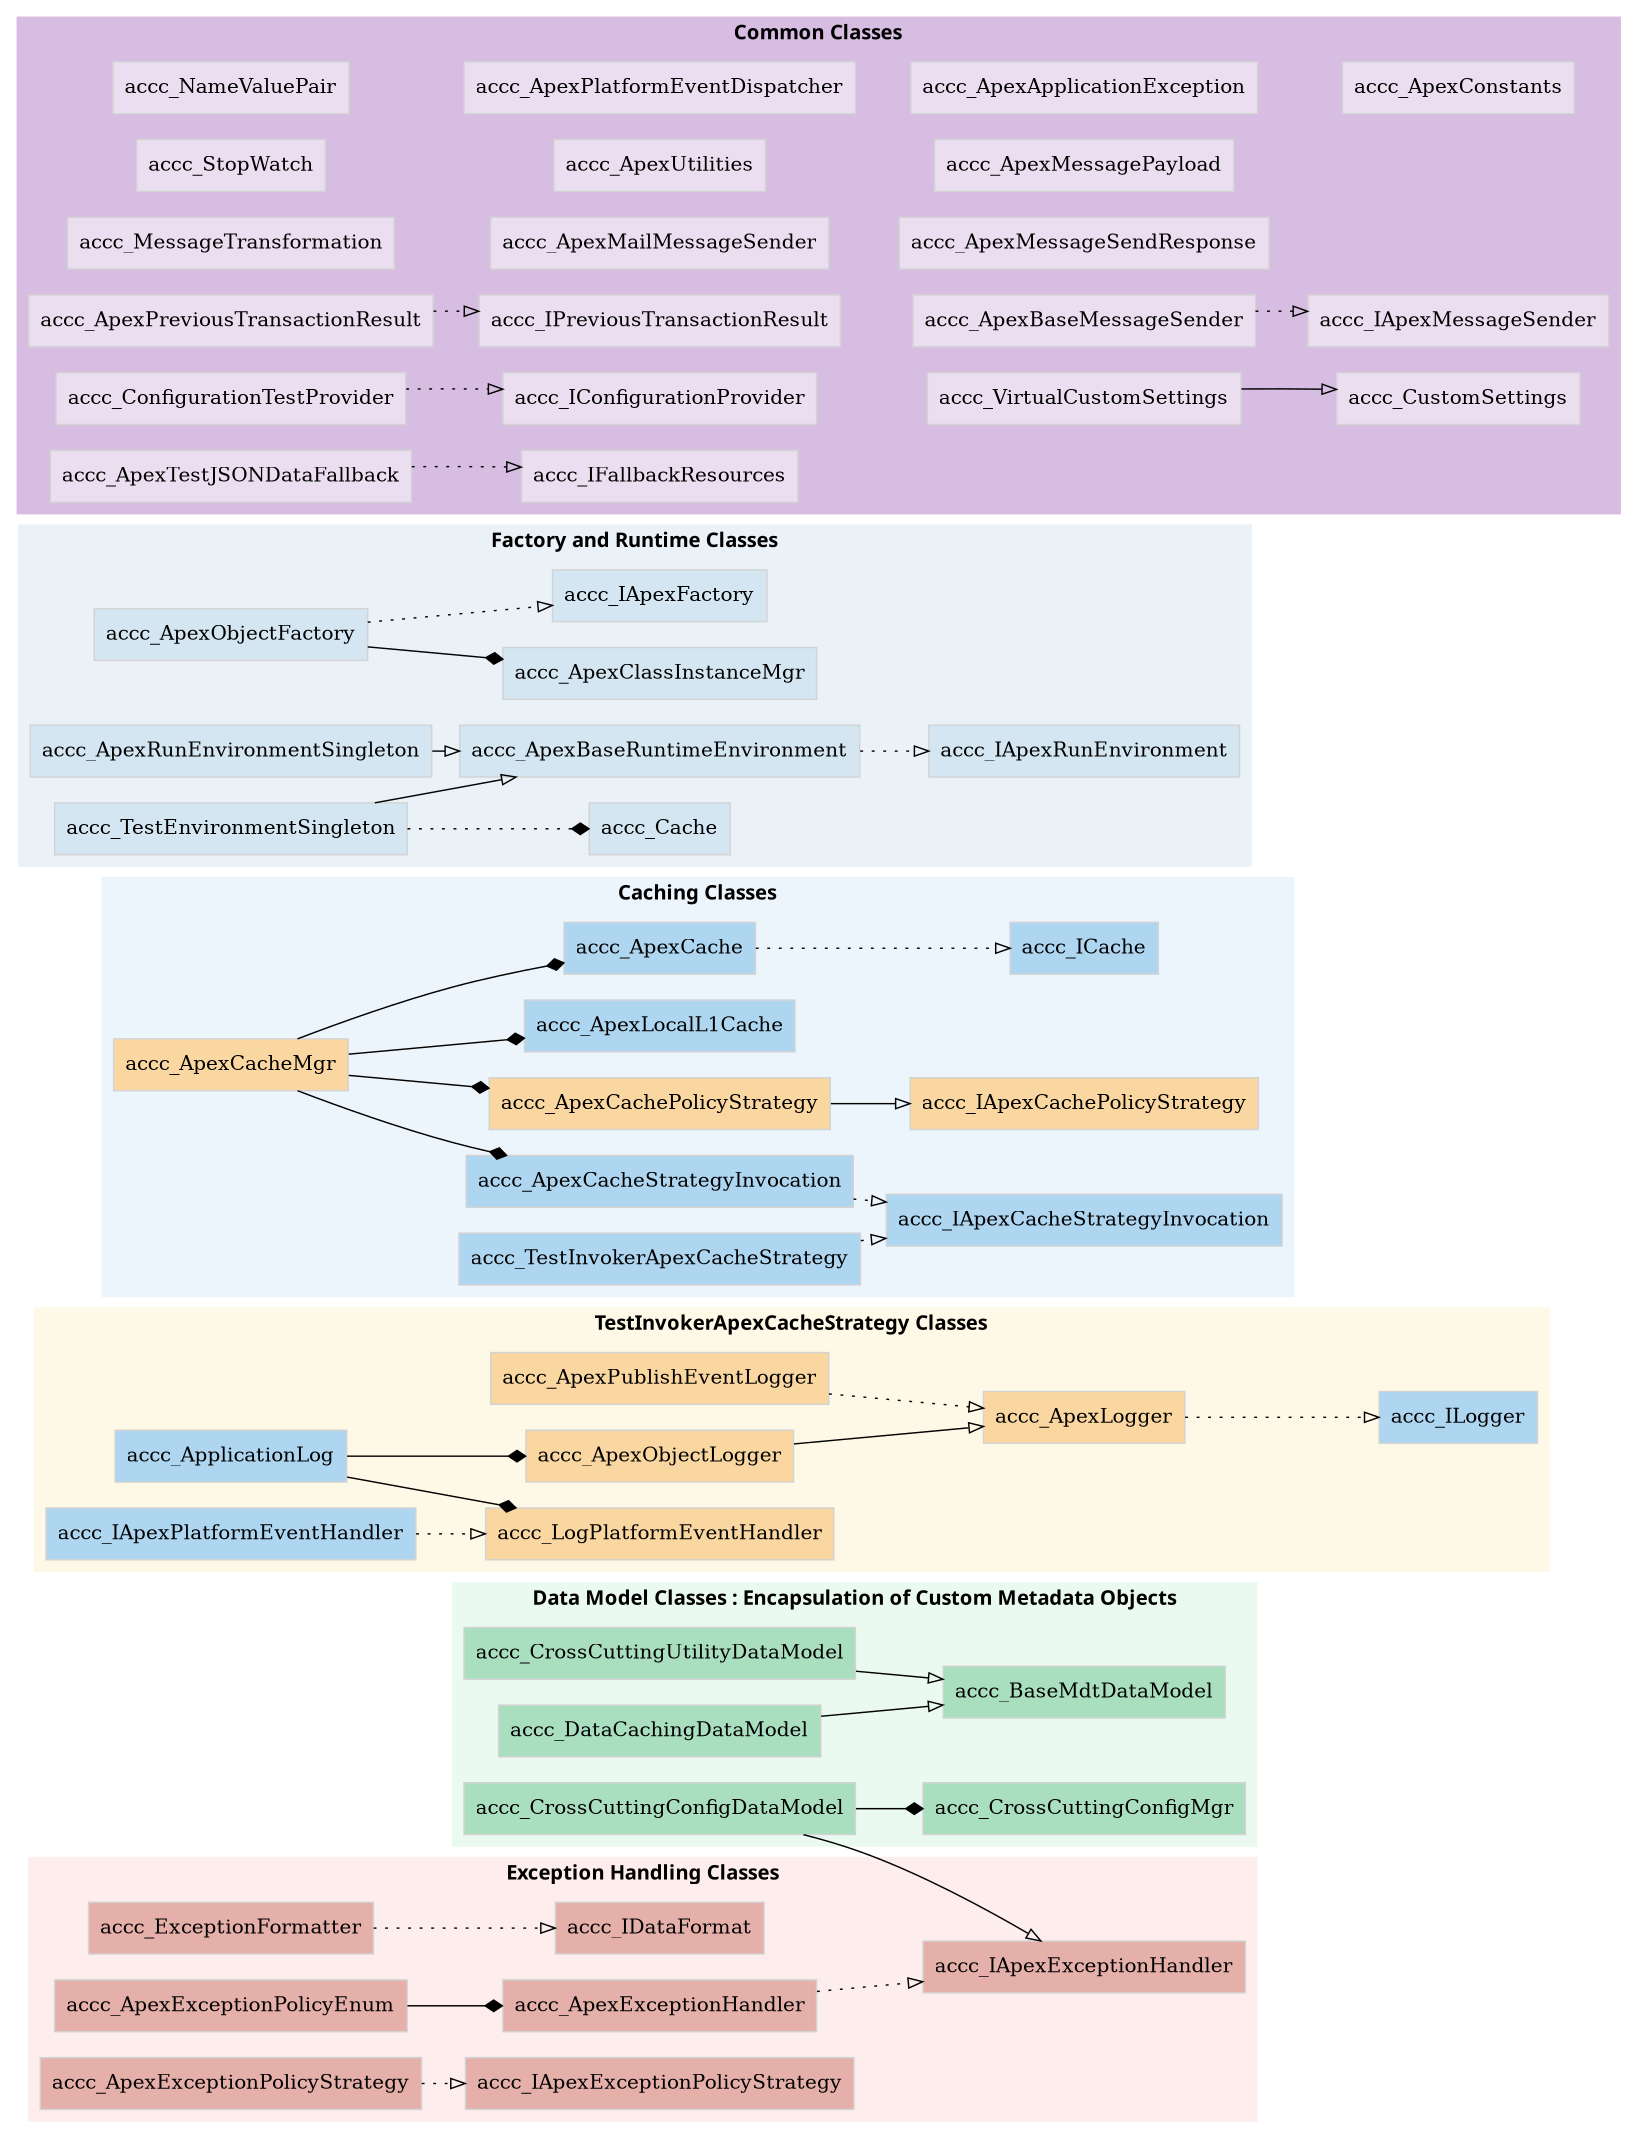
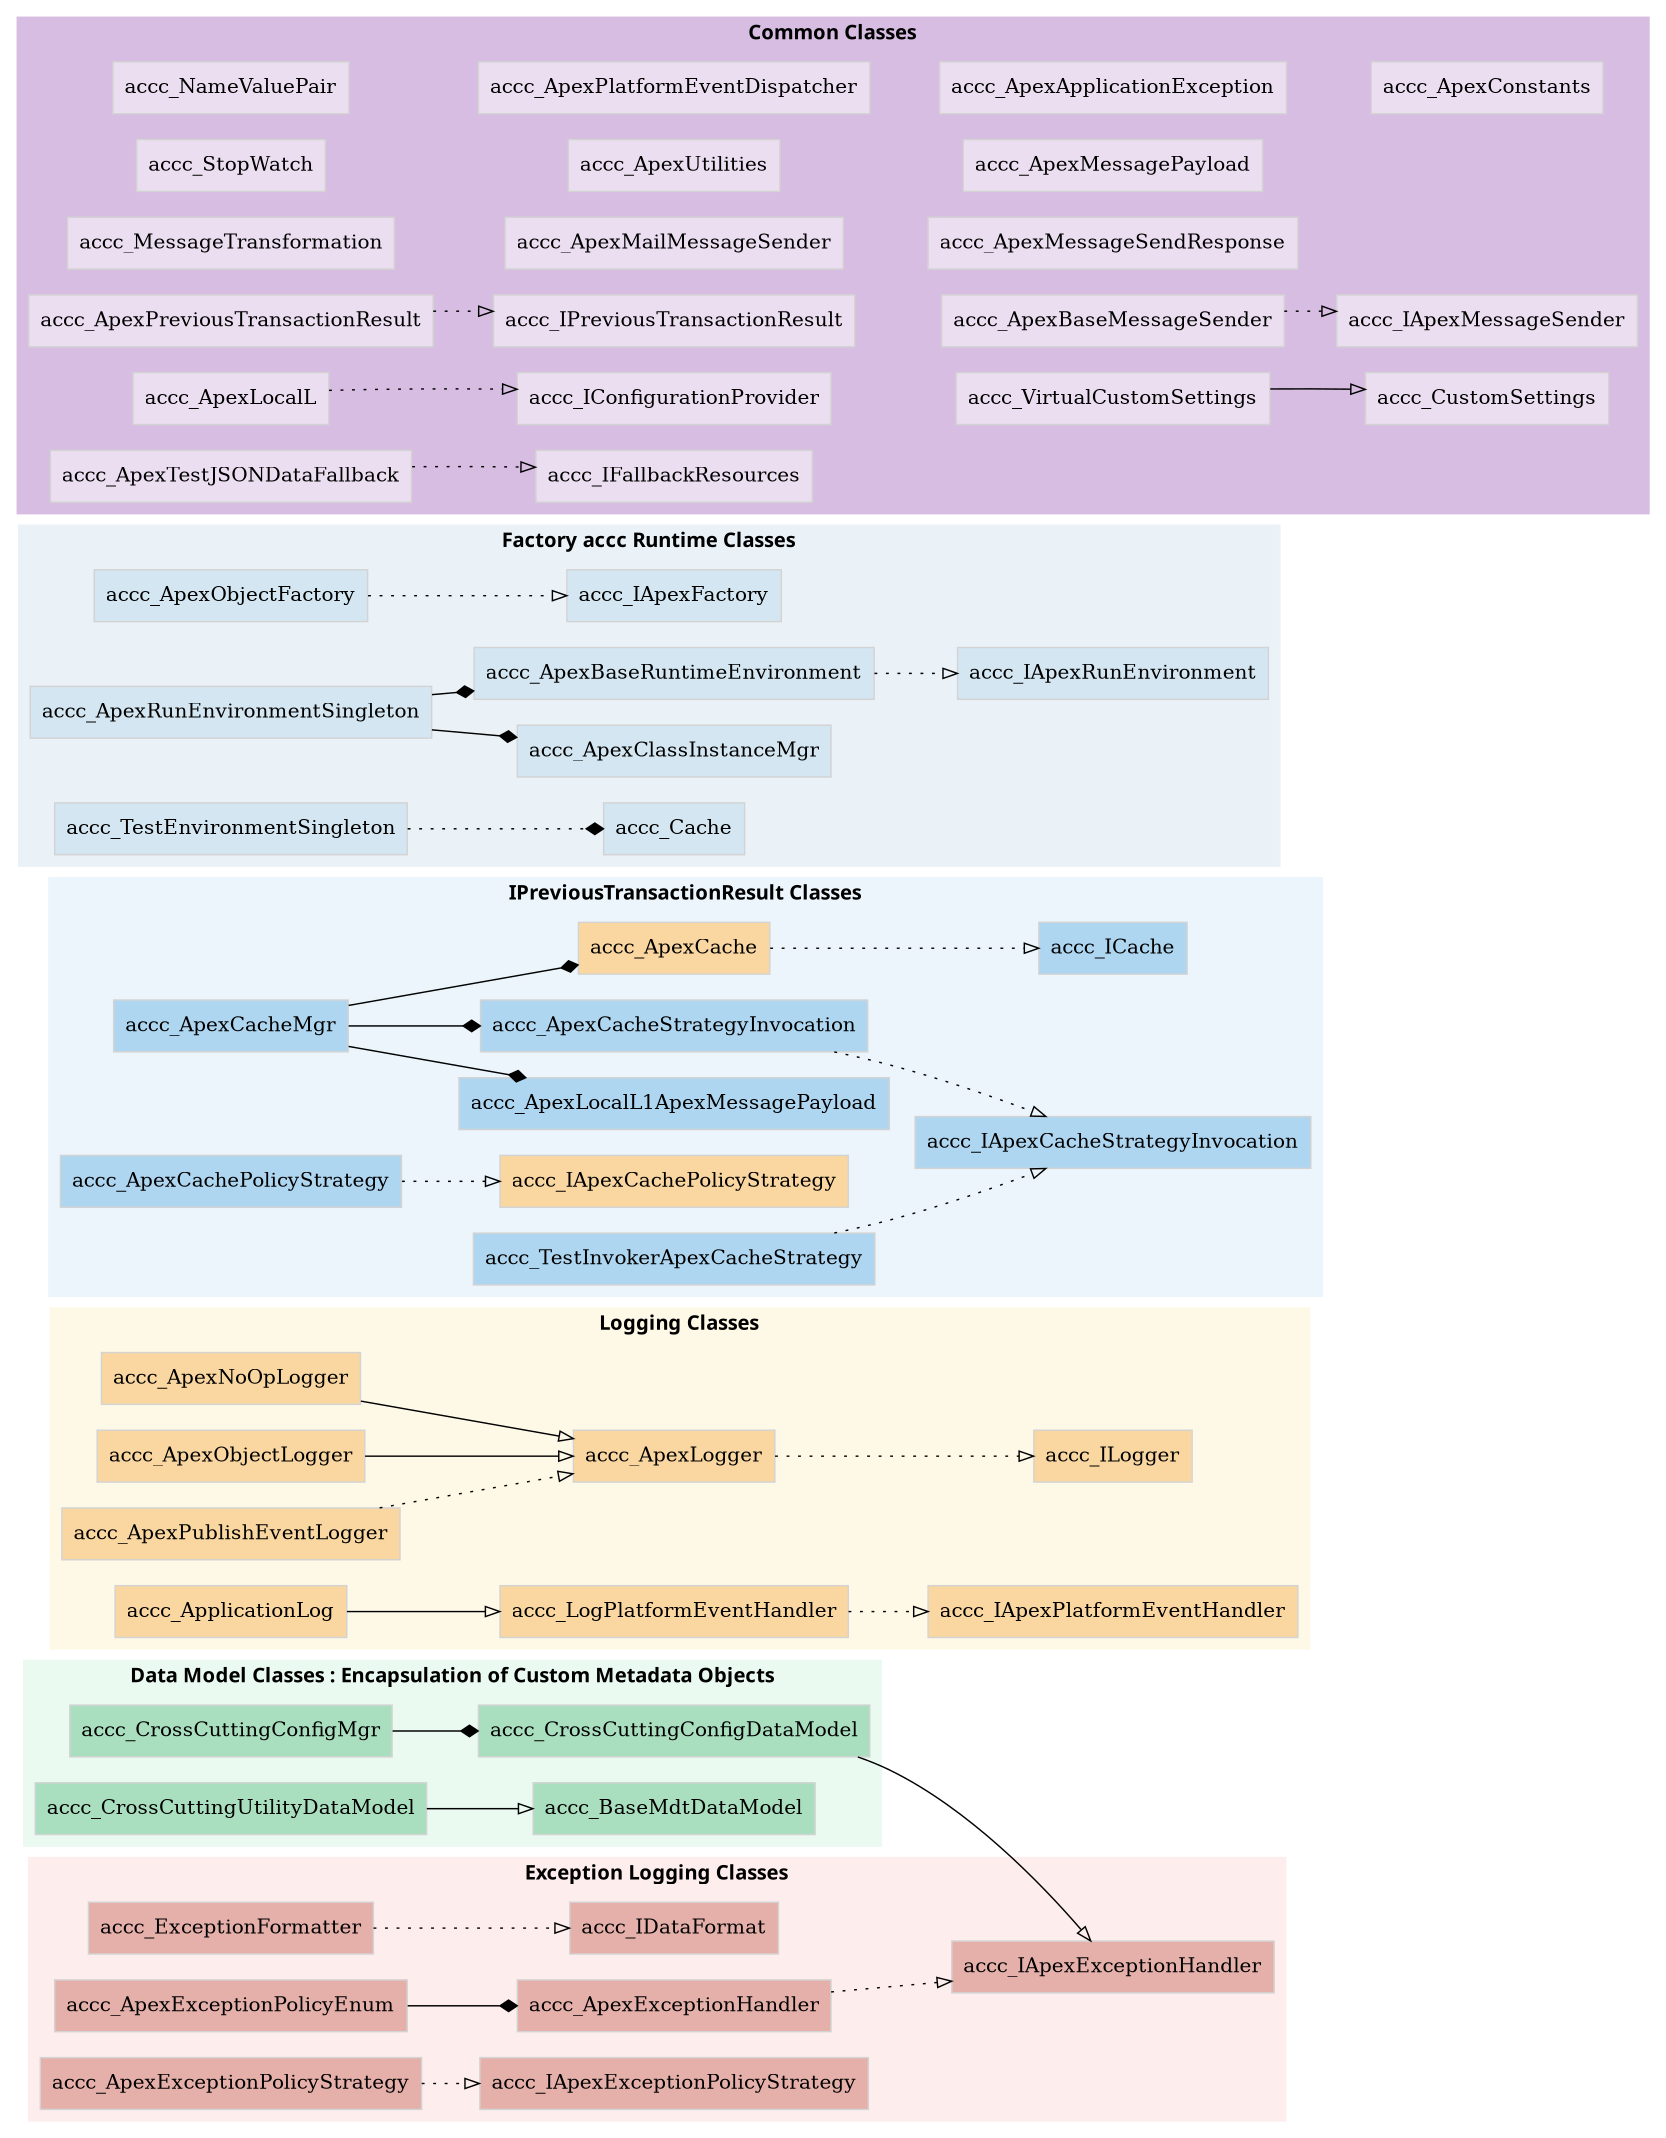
  digraph {
    rankdir=LR
    ranksep=0.25
    node [color=lightgray fillcolor="#EBDEF0" shape=box style=filled]
    edge [arrowhead=empty style=dotted]
    accc_IDataFormat [fillcolor="#E6B0AA"]
    accc_ExceptionFormatter [fillcolor="#E6B0AA"]
    accc_IApexExceptionHandler [fillcolor="#E6B0AA"]
    accc_IApexExceptionPolicyStrategy [fillcolor="#E6B0AA"]
    accc_ApexExceptionHandler [fillcolor="#E6B0AA"]
    accc_ApexExceptionPolicyEnum [fillcolor="#E6B0AA"]
    accc_ApexExceptionPolicyStrategy [fillcolor="#E6B0AA"]
    accc_BaseMdtDataModel [fillcolor="#A9DFBF"]
    accc_CrossCuttingConfigDataModel [fillcolor="#A9DFBF"]
    accc_CrossCuttingConfigMgr [fillcolor="#A9DFBF"]
    accc_CrossCuttingUtilityDataModel [fillcolor="#A9DFBF"]
-   accc_DataCachingDataModel [fillcolor="#A9DFBF"]
-   accc_ILogger [fillcolor="#AED6F1"]
+   accc_ILogger [fillcolor="#FAD7A0"]
    accc_ApexLogger [fillcolor="#FAD7A0"]
+   accc_ApexNoOpLogger [fillcolor="#FAD7A0"]
    accc_ApexObjectLogger [fillcolor="#FAD7A0"]
    accc_ApexPublishEventLogger [fillcolor="#FAD7A0"]
-   accc_ApplicationLog [fillcolor="#AED6F1"]
+   accc_ApplicationLog [fillcolor="#FAD7A0"]
    accc_LogPlatformEventHandler [fillcolor="#FAD7A0"]
-   accc_IApexPlatformEventHandler [fillcolor="#AED6F1"]
-   accc_ApexCache [fillcolor="#AED6F1"]
+   accc_IApexPlatformEventHandler [fillcolor="#FAD7A0"]
+   accc_ApexCache [fillcolor="#FAD7A0"]
    accc_ICache [fillcolor="#AED6F1"]
-   accc_ApexCacheMgr [fillcolor="#FAD7A0"]
-   accc_ApexCachePolicyStrategy [fillcolor="#FAD7A0"]
+   accc_ApexCacheMgr [fillcolor="#AED6F1"]
+   accc_ApexCachePolicyStrategy [fillcolor="#AED6F1"]
    accc_ApexCacheStrategyInvocation [fillcolor="#AED6F1"]
-   accc_ApexLocalL1Cache [fillcolor="#AED6F1"]
+   accc_ApexLocalL1Cache [fillcolor="#AED6F1" label=accc_ApexLocalL1ApexMessagePayload]
    accc_IApexCachePolicyStrategy [fillcolor="#FAD7A0"]
    accc_IApexCacheStrategyInvocation [fillcolor="#AED6F1"]
    accc_TestInvokerApexCacheStrategy [fillcolor="#AED6F1"]
    accc_ApexClassInstanceMgr [fillcolor="#D4E6F1"]
    accc_ApexObjectFactory [fillcolor="#D4E6F1"]
    accc_IApexFactory [fillcolor="#D4E6F1"]
    accc_IApexRunEnvironment [fillcolor="#D4E6F1"]
    accc_ApexBaseRuntimeEnvironment [fillcolor="#D4E6F1"]
    accc_ApexRunEnvironmentSingleton [fillcolor="#D4E6F1"]
    accc_TestEnvironmentSingleton [fillcolor="#D4E6F1"]
    n37 [fillcolor="#D4E6F1" label=accc_Cache]
    accc_ApexApplicationException
    accc_ApexConstants
    accc_NameValuePair
    accc_ApexPlatformEventDispatcher
    accc_ApexUtilities
    accc_ApexMessagePayload
    accc_StopWatch
    accc_MessageTransformation
    accc_ApexMailMessageSender
    accc_ApexMessageSendResponse
    accc_IPreviousTransactionResult
    accc_ApexBaseMessageSender
    accc_IApexMessageSender
    accc_ApexPreviousTransactionResult
    accc_CustomSettings
    accc_VirtualCustomSettings
    accc_IConfigurationProvider
-   accc_ConfigurationTestProvider
+   accc_ConfigurationTestProvider [label=accc_ApexLocalL]
    accc_IFallbackResources
    accc_ApexTestJSONDataFallback
    subgraph cluster_1 {
      color="#FDEDEC"
      fontname="Sans bold"
-     label="Exception Handling Classes"
+     label="Exception Logging Classes"
      rankdir=TB
      style=filled
      accc_IDataFormat
      accc_ExceptionFormatter
      accc_IApexExceptionHandler
      accc_IApexExceptionPolicyStrategy
      accc_ApexExceptionHandler
      accc_ApexExceptionPolicyEnum
      accc_ApexExceptionPolicyStrategy
    }
    subgraph cluster_2 {
      color="#EAFAF1"
      fontname="Sans bold"
      label="Data Model Classes : Encapsulation of Custom Metadata Objects"
      rankdir=TB
      style=filled
      accc_BaseMdtDataModel
      accc_CrossCuttingConfigDataModel
      accc_CrossCuttingConfigMgr
      accc_CrossCuttingUtilityDataModel
-     accc_DataCachingDataModel
    }
    subgraph cluster_3 {
      color="#FEF9E7"
      fontname="Sans bold"
-     label="TestInvokerApexCacheStrategy Classes"
+     label="Logging Classes"
      rankdir=TB
      style=filled
      accc_ILogger
      accc_ApexLogger
+     accc_ApexNoOpLogger
      accc_ApexObjectLogger
      accc_ApexPublishEventLogger
      accc_ApplicationLog
      accc_LogPlatformEventHandler
      accc_IApexPlatformEventHandler
    }
    subgraph cluster_4 {
      color="#EBF5FB"
      fontname="Sans bold"
-     label="Caching Classes"
+     label="IPreviousTransactionResult Classes"
      rankdir=TB
      style=filled
      accc_ApexCache
      accc_ICache
      accc_ApexCacheMgr
      accc_ApexCachePolicyStrategy
      accc_ApexCacheStrategyInvocation
      accc_ApexLocalL1Cache
      accc_IApexCachePolicyStrategy
      accc_IApexCacheStrategyInvocation
      accc_TestInvokerApexCacheStrategy
    }
    subgraph cluster_5 {
      color="#EAF2F8"
      fontname="Sans bold"
-     label="Factory and Runtime Classes"
+     label="Factory accc Runtime Classes"
      rankdir=TB
      style=filled
      accc_ApexClassInstanceMgr
      accc_ApexObjectFactory
      accc_IApexFactory
      accc_IApexRunEnvironment
      accc_ApexBaseRuntimeEnvironment
      accc_ApexRunEnvironmentSingleton
      accc_TestEnvironmentSingleton
      n37
    }
    subgraph cluster_6 {
      color="#D7BDE2"
      fontname="Sans bold"
      label="Common Classes"
      rankdir=TB
      style=filled
      subgraph sub_7 {
        color="#D7BDE2"
        fontname="Sans bold"
        label="Common Classes"
        rankdir=TB
        style=filled
        accc_ApexApplicationException
        accc_ApexConstants
        accc_NameValuePair
        accc_ApexPlatformEventDispatcher
      }
      subgraph sub_8 {
        color="#D7BDE2"
        fontname="Sans bold"
        label="Common Classes"
        rankdir=TB
        style=filled
        accc_ApexUtilities
        accc_ApexMessagePayload
        accc_StopWatch
      }
      subgraph sub_9 {
        color="#D7BDE2"
        fontname="Sans bold"
        label="Common Classes"
        rankdir=TB
        style=filled
        accc_MessageTransformation
        accc_ApexMailMessageSender
        accc_ApexMessageSendResponse
      }
      subgraph sub_10 {
        color="#D7BDE2"
        fontname="Sans bold"
        label="Common Classes"
        rankdir=TB
        style=filled
        accc_IPreviousTransactionResult
        accc_ApexBaseMessageSender
        accc_IApexMessageSender
        accc_ApexPreviousTransactionResult
      }
      subgraph sub_11 {
        color="#D7BDE2"
        fontname="Sans bold"
        label="Common Classes"
        rankdir=TB
        style=filled
        accc_CustomSettings
        accc_VirtualCustomSettings
        accc_IConfigurationProvider
        accc_ConfigurationTestProvider
      }
      subgraph sub_12 {
        color="#D7BDE2"
        fontname="Sans bold"
        label="Common Classes"
        rankdir=TB
        style=filled
        accc_IFallbackResources
        accc_ApexTestJSONDataFallback
      }
    }
    accc_ExceptionFormatter -> accc_IDataFormat
    accc_ApexExceptionHandler -> accc_IApexExceptionHandler
    accc_ApexExceptionPolicyEnum -> accc_ApexExceptionHandler [arrowhead=diamond style=solid]
    accc_ApexExceptionPolicyStrategy -> accc_IApexExceptionPolicyStrategy
    accc_CrossCuttingConfigDataModel -> accc_IApexExceptionHandler [style=solid]
-   accc_CrossCuttingConfigDataModel -> accc_CrossCuttingConfigMgr [arrowhead=diamond style=solid]
+   accc_CrossCuttingConfigMgr -> accc_CrossCuttingConfigDataModel [arrowhead=diamond style=solid]
    accc_CrossCuttingUtilityDataModel -> accc_BaseMdtDataModel [style=solid]
-   accc_DataCachingDataModel -> accc_BaseMdtDataModel [style=solid]
    accc_ApexLogger -> accc_ILogger
+   accc_ApexNoOpLogger -> accc_ApexLogger [style=solid]
    accc_ApexObjectLogger -> accc_ApexLogger [style=solid]
    accc_ApexPublishEventLogger -> accc_ApexLogger
-   accc_ApplicationLog -> accc_ApexObjectLogger [arrowhead=diamond style=solid]
-   accc_ApplicationLog -> accc_LogPlatformEventHandler [arrowhead=diamond style=solid]
-   accc_IApexPlatformEventHandler -> accc_LogPlatformEventHandler
+   accc_ApplicationLog -> accc_LogPlatformEventHandler [style=solid]
+   accc_LogPlatformEventHandler -> accc_IApexPlatformEventHandler
    accc_ApexCache -> accc_ICache
    accc_ApexCacheMgr -> accc_ApexCache [arrowhead=diamond style=solid]
-   accc_ApexCacheMgr -> accc_ApexCachePolicyStrategy [arrowhead=diamond style=solid]
    accc_ApexCacheMgr -> accc_ApexCacheStrategyInvocation [arrowhead=diamond style=solid]
    accc_ApexCacheMgr -> accc_ApexLocalL1Cache [arrowhead=diamond style=solid]
-   accc_ApexCachePolicyStrategy -> accc_IApexCachePolicyStrategy [style=solid]
+   accc_ApexCachePolicyStrategy -> accc_IApexCachePolicyStrategy
    accc_ApexCacheStrategyInvocation -> accc_IApexCacheStrategyInvocation
    accc_TestInvokerApexCacheStrategy -> accc_IApexCacheStrategyInvocation
-   accc_ApexObjectFactory -> accc_ApexClassInstanceMgr [arrowhead=diamond style=solid]
+   accc_ApexRunEnvironmentSingleton -> accc_ApexClassInstanceMgr [arrowhead=diamond style=solid]
    accc_ApexObjectFactory -> accc_IApexFactory
    accc_ApexBaseRuntimeEnvironment -> accc_IApexRunEnvironment
-   accc_ApexRunEnvironmentSingleton -> accc_ApexBaseRuntimeEnvironment [style=solid]
-   accc_TestEnvironmentSingleton -> accc_ApexBaseRuntimeEnvironment [style=solid]
+   accc_ApexRunEnvironmentSingleton -> accc_ApexBaseRuntimeEnvironment [arrowhead=diamond style=solid]
    accc_TestEnvironmentSingleton -> n37 [arrowhead=diamond]
    accc_ApexApplicationException -> accc_ApexConstants [style=invis arrowhead=""]
    accc_NameValuePair -> accc_ApexPlatformEventDispatcher [style=invis arrowhead=""]
    accc_ApexPlatformEventDispatcher -> accc_ApexApplicationException [style=invis arrowhead=""]
    accc_ApexUtilities -> accc_ApexMessagePayload [style=invis arrowhead=""]
    accc_StopWatch -> accc_ApexUtilities [style=invis arrowhead=""]
    accc_MessageTransformation -> accc_ApexMailMessageSender [style=invis arrowhead=""]
    accc_ApexMailMessageSender -> accc_ApexMessageSendResponse [style=invis arrowhead=""]
    accc_IPreviousTransactionResult -> accc_ApexBaseMessageSender [style=invis arrowhead=""]
    accc_ApexBaseMessageSender -> accc_IApexMessageSender [style=invis arrowhead=""]
    accc_ApexBaseMessageSender -> accc_IApexMessageSender
    accc_ApexPreviousTransactionResult -> accc_IPreviousTransactionResult [style=invis arrowhead=""]
    accc_ApexPreviousTransactionResult -> accc_IPreviousTransactionResult
    accc_VirtualCustomSettings -> accc_CustomSettings [style=invis arrowhead=""]
    accc_VirtualCustomSettings -> accc_CustomSettings [style=solid]
    accc_IConfigurationProvider -> accc_VirtualCustomSettings [style=invis arrowhead=""]
    accc_ConfigurationTestProvider -> accc_IConfigurationProvider [style=invis arrowhead=""]
    accc_ConfigurationTestProvider -> accc_IConfigurationProvider
    accc_ApexTestJSONDataFallback -> accc_IFallbackResources [style=invis arrowhead=""]
    accc_ApexTestJSONDataFallback -> accc_IFallbackResources
  }
